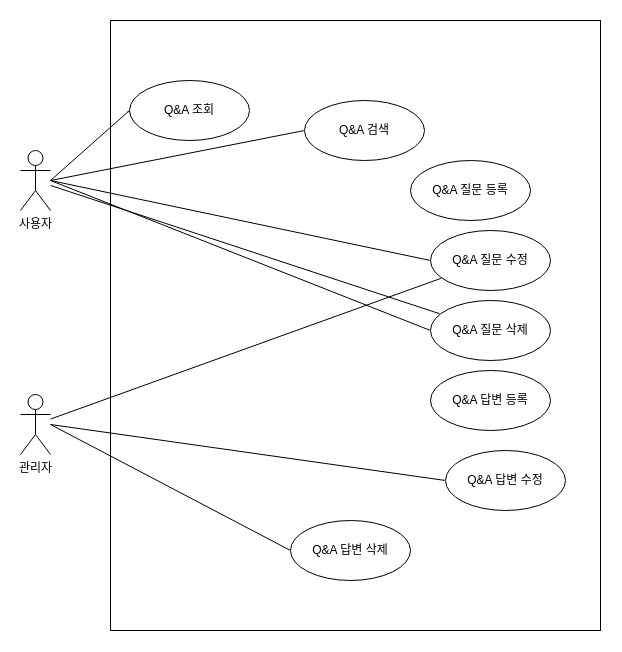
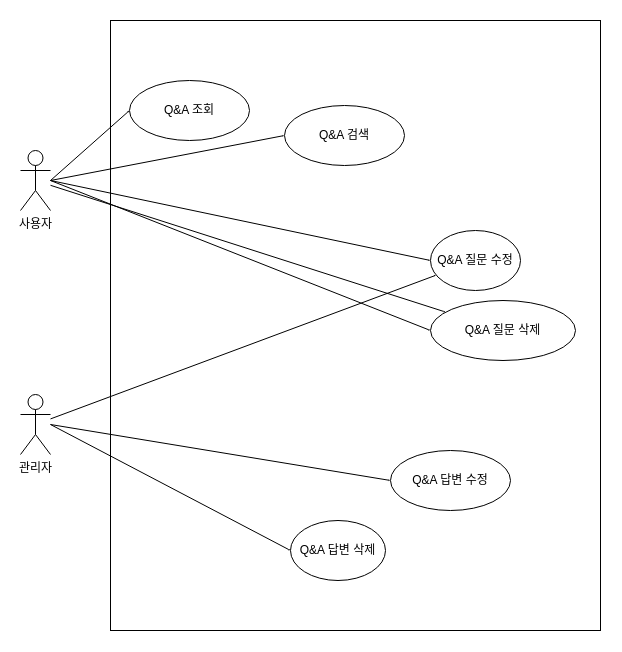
  <mxCell id="0" />
  <mxCell id="1" parent="0" />
  <mxCell id="2" value="사용자" style="shape=umlActor;verticalLabelPosition=bottom;verticalAlign=top;html=1;outlineConnect=0;" parent="1" vertex="1"><mxGeometry x="20" y="150" width="30" height="60" as="geometry" /></mxCell>
  <mxCell id="3" value="" style="rounded=0;whiteSpace=wrap;html=1;" parent="1" vertex="1"><mxGeometry x="110" y="20" width="490" height="610" as="geometry" /></mxCell>
  <mxCell id="4" value="Q&amp;amp;A 조회" style="ellipse;whiteSpace=wrap;html=1;" parent="1" vertex="1"><mxGeometry x="129" y="80" width="120" height="60" as="geometry" /></mxCell>
  <mxCell id="5" value="" style="endArrow=open;endFill=1;endSize=0;html=1;rounded=0;entryX=0;entryY=0.5;entryDx=0;entryDy=0;startSize=0;" parent="1" target="7" edge="1"><mxGeometry width="160" relative="1" as="geometry"><mxPoint x="50" y="180" as="sourcePoint" /><mxPoint x="360" y="395" as="targetPoint" /></mxGeometry></mxCell>
  <mxCell id="6" value="" style="endArrow=open;endFill=1;endSize=0;html=1;rounded=0;entryX=0;entryY=0.5;entryDx=0;entryDy=0;startSize=0;" parent="1" target="4" edge="1"><mxGeometry width="160" relative="1" as="geometry"><mxPoint x="50" y="180" as="sourcePoint" /><mxPoint x="380" y="415" as="targetPoint" /></mxGeometry></mxCell>
- <mxCell id="7" value="Q&amp;amp;A 검색" style="ellipse;whiteSpace=wrap;html=1;" vertex="1" parent="1"><mxGeometry x="304" y="100" width="120" height="60" as="geometry" /></mxCell>
- <mxCell id="8" value="Q&amp;amp;A 질문 등록" style="ellipse;whiteSpace=wrap;html=1;" vertex="1" parent="1"><mxGeometry x="410" y="160" width="120" height="60" as="geometry" /></mxCell>
+ <mxCell id="7" value="Q&amp;amp;A 검색" style="ellipse;whiteSpace=wrap;html=1;" vertex="1" parent="1"><mxGeometry x="284" y="105" width="120" height="60" as="geometry" /></mxCell>
  <mxCell id="9" value="" style="endArrow=open;endFill=1;endSize=0;html=1;rounded=0;startSize=0;" edge="1" parent="1" source="2" target="14"><mxGeometry width="160" relative="1" as="geometry"><mxPoint x="50" y="360" as="sourcePoint" /><mxPoint x="205" y="374" as="targetPoint" /></mxGeometry></mxCell>
- <mxCell id="10" value="Q&amp;amp;A 답변 삭제" style="ellipse;whiteSpace=wrap;html=1;" vertex="1" parent="1"><mxGeometry x="290" y="520" width="120" height="60" as="geometry" /></mxCell>
+ <mxCell id="10" value="Q&amp;amp;A 답변 삭제" style="ellipse;whiteSpace=wrap;html=1;" vertex="1" parent="1"><mxGeometry x="290" y="520" width="95" height="60" as="geometry" /></mxCell>
  <mxCell id="11" value="" style="endArrow=open;endFill=1;endSize=0;html=1;rounded=0;entryX=0;entryY=0.5;entryDx=0;entryDy=0;startSize=0;" edge="1" parent="1" target="10"><mxGeometry width="160" relative="1" as="geometry"><mxPoint x="50" y="424" as="sourcePoint" /><mxPoint x="205" y="454" as="targetPoint" /></mxGeometry></mxCell>
- <mxCell id="12" value="Q&amp;amp;A 답변 수정" style="ellipse;whiteSpace=wrap;html=1;" vertex="1" parent="1"><mxGeometry x="445" y="450" width="120" height="60" as="geometry" /></mxCell>
+ <mxCell id="12" value="Q&amp;amp;A 답변 수정" style="ellipse;whiteSpace=wrap;html=1;" vertex="1" parent="1"><mxGeometry x="390" y="450" width="120" height="60" as="geometry" /></mxCell>
  <mxCell id="13" value="" style="endArrow=open;endFill=1;endSize=0;html=1;rounded=0;entryX=0;entryY=0.5;entryDx=0;entryDy=0;startSize=0;" edge="1" parent="1" target="12"><mxGeometry width="160" relative="1" as="geometry"><mxPoint x="50" y="424" as="sourcePoint" /><mxPoint x="215" y="384" as="targetPoint" /></mxGeometry></mxCell>
- <mxCell id="14" value="Q&amp;amp;A 질문 삭제" style="ellipse;whiteSpace=wrap;html=1;" vertex="1" parent="1"><mxGeometry x="430" y="300" width="120" height="60" as="geometry" /></mxCell>
+ <mxCell id="14" value="Q&amp;amp;A 질문 삭제" style="ellipse;whiteSpace=wrap;html=1;" vertex="1" parent="1"><mxGeometry x="430" y="300" width="145" height="60" as="geometry" /></mxCell>
  <mxCell id="15" value="" style="endArrow=open;endFill=1;endSize=0;html=1;rounded=0;entryX=0;entryY=0.5;entryDx=0;entryDy=0;startSize=0;" edge="1" parent="1" target="14"><mxGeometry width="160" relative="1" as="geometry"><mxPoint x="50" y="180" as="sourcePoint" /><mxPoint x="225" y="394" as="targetPoint" /></mxGeometry></mxCell>
- <mxCell id="16" value="Q&amp;amp;A 답변 등록" style="ellipse;whiteSpace=wrap;html=1;" vertex="1" parent="1"><mxGeometry x="430" y="370" width="120" height="60" as="geometry" /></mxCell>
  <mxCell id="17" value="" style="endArrow=open;endFill=1;endSize=0;html=1;rounded=0;startSize=0;" edge="1" parent="1" target="18" source="20"><mxGeometry width="160" relative="1" as="geometry"><mxPoint x="80" y="390" as="sourcePoint" /><mxPoint x="235" y="404" as="targetPoint" /></mxGeometry></mxCell>
- <mxCell id="18" value="Q&amp;amp;A 질문 수정" style="ellipse;whiteSpace=wrap;html=1;" vertex="1" parent="1"><mxGeometry x="430" y="230" width="120" height="60" as="geometry" /></mxCell>
+ <mxCell id="18" value="Q&amp;amp;A 질문 수정" style="ellipse;whiteSpace=wrap;html=1;" vertex="1" parent="1"><mxGeometry x="430" y="230" width="90" height="60" as="geometry" /></mxCell>
  <mxCell id="19" value="" style="endArrow=open;endFill=1;endSize=0;html=1;rounded=0;entryX=0;entryY=0.5;entryDx=0;entryDy=0;startSize=0;" edge="1" parent="1" target="18"><mxGeometry width="160" relative="1" as="geometry"><mxPoint x="50" y="180" as="sourcePoint" /><mxPoint x="165" y="594" as="targetPoint" /></mxGeometry></mxCell>
  <mxCell id="20" value="관리자" style="shape=umlActor;verticalLabelPosition=bottom;verticalAlign=top;html=1;outlineConnect=0;" vertex="1" parent="1"><mxGeometry x="20" y="394" width="30" height="60" as="geometry" /></mxCell>
